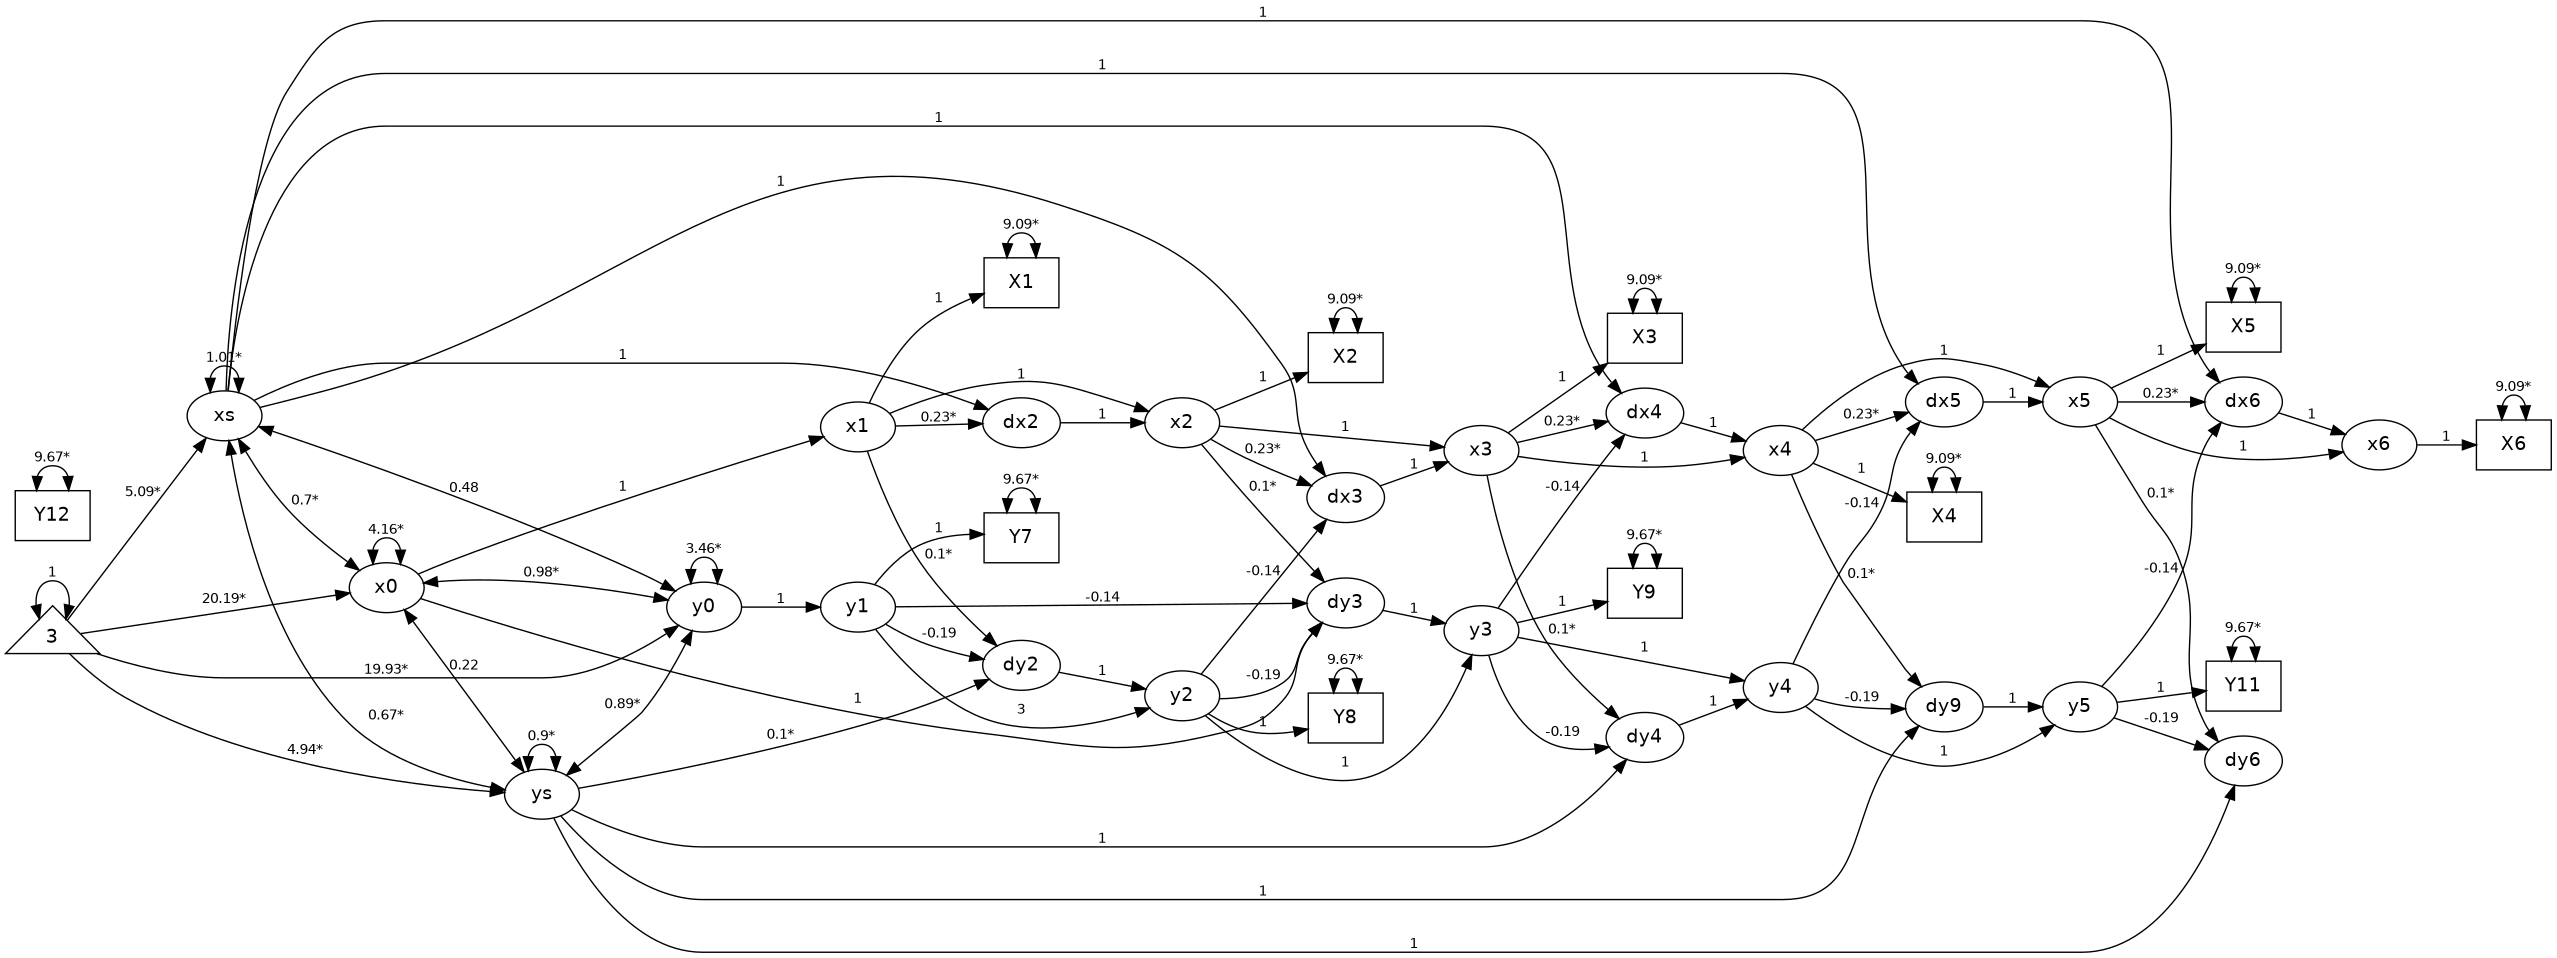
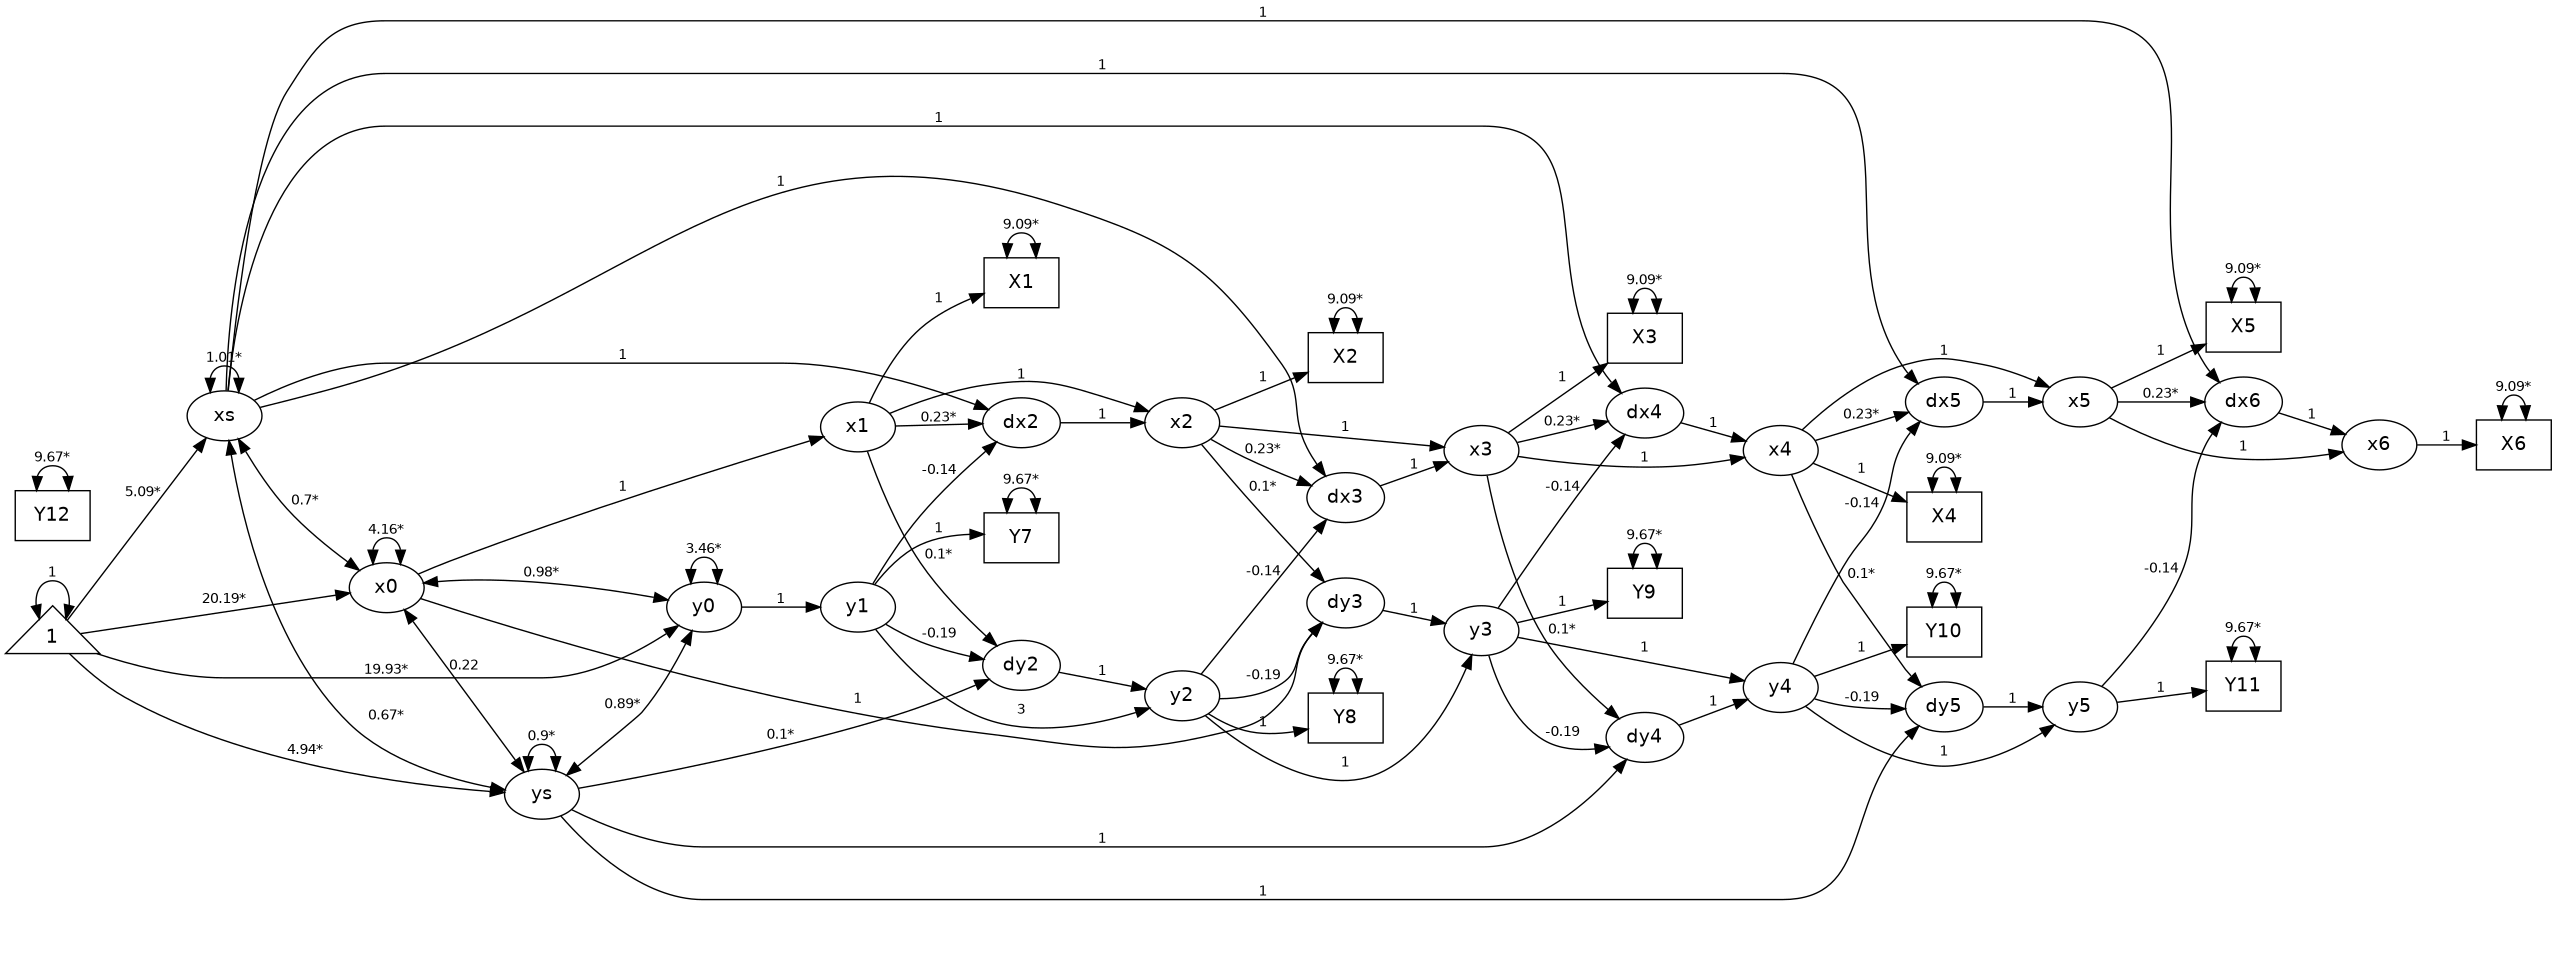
  digraph {
    rankdir=LR
    node [fontname=Helvetica fontsize=14 shape=ellipse]
    edge [fontname=Helvetica fontsize=10]
    y0
    y1
    dy2
    y2
    dx2
    Y7 [shape=box]
    dy3
    y3
    dx3
    Y8 [shape=box]
    dy4
    y4
    dx4
    Y9 [shape=box]
-   dy5 [label=dy9]
+   dy5
    y5
    dx5
-   dy6
+   Y10 [shape=box]
    dx6
    Y11 [shape=box]
    ys
    x2
    x3
    x4
    x5
    x6
    Y12 [shape=box]
    x0
    x1
    X1 [shape=box]
    X2 [shape=box]
    X3 [shape=box]
    X4 [shape=box]
    X5 [shape=box]
    X6 [shape=box]
    xs
-   1 [shape=triangle label=3]
+   1 [shape=triangle]
    y0 -> y0 [dir=both label="3.46*"]
    y0 -> y1 [label=1]
    y1 -> dy2 [label=-0.19]
    y1 -> y2 [label=3]
-   y1 -> dy3 [label=-0.14]
+   y1 -> dx2 [label=-0.14]
    y1 -> Y7 [label=1]
    dy2 -> y2 [label=1]
    y2 -> dy3 [label=-0.19]
    y2 -> y3 [label=1]
    y2 -> dx3 [label=-0.14]
    y2 -> Y8 [label=1]
    dx2 -> x2 [label=1]
    Y7 -> Y7 [dir=both label="9.67*"]
    dy3 -> y3 [label=1]
    y3 -> dy4 [label=-0.19]
    y3 -> y4 [label=1]
    y3 -> dx4 [label=-0.14]
    y3 -> Y9 [label=1]
    dx3 -> x3 [label=1]
    Y8 -> Y8 [dir=both label="9.67*"]
    dy4 -> y4 [label=1]
    y4 -> dy5 [label=-0.19]
    y4 -> y5 [label=1]
    y4 -> dx5 [label=-0.14]
+   y4 -> Y10 [label=1]
    dx4 -> x4 [label=1]
    Y9 -> Y9 [dir=both label="9.67*"]
    dy5 -> y5 [label=1]
-   y5 -> dy6 [label=-0.19]
    y5 -> dx6 [label=-0.14]
    y5 -> Y11 [label=1]
    dx5 -> x5 [label=1]
+   Y10 -> Y10 [dir=both label="9.67*"]
    dx6 -> x6 [label=1]
    Y11 -> Y11 [dir=both label="9.67*"]
    ys -> y0 [dir=both label="0.89*"]
    ys -> dy2 [label="0.1*"]
    ys -> dy4 [label=1]
    ys -> dy5 [label=1]
-   ys -> dy6 [label=1]
    ys -> ys [dir=both label="0.9*"]
    x2 -> dy3 [label="0.1*"]
    x2 -> dx3 [label="0.23*"]
    x2 -> x3 [label=1]
    x2 -> X2 [label=1]
    x3 -> dy4 [label="0.1*"]
    x3 -> dx4 [label="0.23*"]
    x3 -> x4 [label=1]
    x3 -> X3 [label=1]
    x4 -> dy5 [label="0.1*"]
    x4 -> dx5 [label="0.23*"]
    x4 -> x5 [label=1]
    x4 -> X4 [label=1]
-   x5 -> dy6 [label="0.1*"]
    x5 -> dx6 [label="0.23*"]
    x5 -> x6 [label=1]
    x5 -> X5 [label=1]
    x6 -> X6 [label=1]
    Y12 -> Y12 [dir=both label="9.67*"]
    x0 -> y0 [dir=both label="0.98*"]
    x0 -> dy3 [label=1]
    x0 -> ys [dir=both label=0.22]
    x0 -> x0 [dir=both label="4.16*"]
    x0 -> x1 [label=1]
    x1 -> dy2 [label="0.1*"]
    x1 -> dx2 [label="0.23*"]
    x1 -> x2 [label=1]
    x1 -> X1 [label=1]
    X1 -> X1 [dir=both label="9.09*"]
    X2 -> X2 [dir=both label="9.09*"]
    X3 -> X3 [dir=both label="9.09*"]
    X4 -> X4 [dir=both label="9.09*"]
    X5 -> X5 [dir=both label="9.09*"]
    X6 -> X6 [dir=both label="9.09*"]
-   xs -> y0 [dir=both label=0.48]
    xs -> dx2 [label=1]
    xs -> dx3 [label=1]
    xs -> dx4 [label=1]
    xs -> dx5 [label=1]
    xs -> dx6 [label=1]
    xs -> ys [dir=both label="0.67*"]
    xs -> x0 [dir=both label="0.7*"]
    xs -> xs [dir=both label="1.01*"]
    1 -> y0 [label="19.93*"]
    1 -> ys [label="4.94*"]
    1 -> x0 [label="20.19*"]
    1 -> xs [label="5.09*"]
    1 -> 1 [dir=both label=1]
  }
